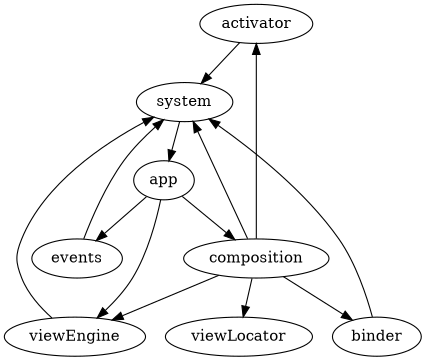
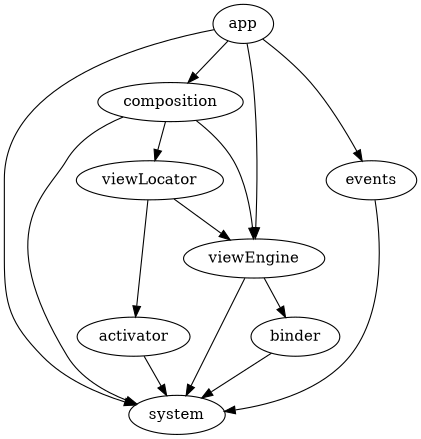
  digraph {
    activator
    system
    composition
    viewEngine
    binder
    viewLocator
    events
    app
    activator -> system
-   composition -> activator
+   viewLocator -> activator
    composition -> system
    composition -> viewEngine
-   composition -> binder
+   viewEngine -> binder
    composition -> viewLocator
    viewEngine -> system
    binder -> system
+   viewLocator -> viewEngine
    events -> system
-   system -> app
+   app -> system
    app -> composition
    app -> viewEngine
    app -> events
  }
